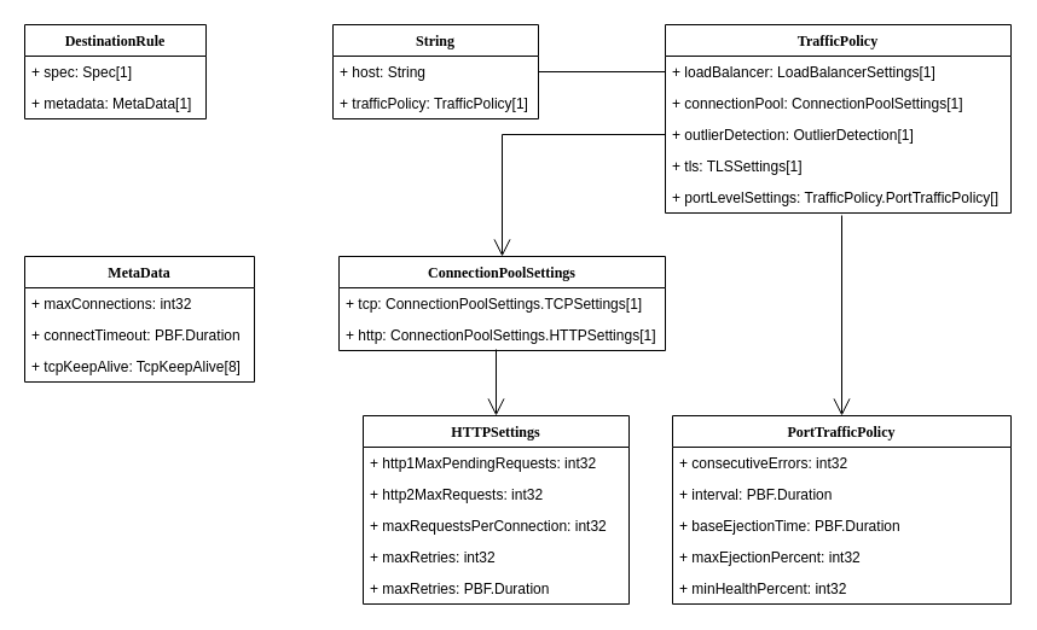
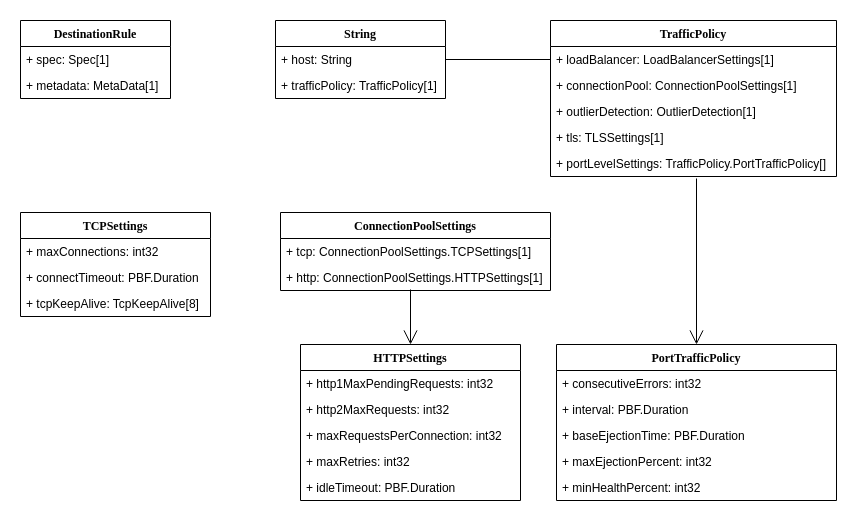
  <mxCell id="0" />
  <mxCell id="1" parent="0" />
  <mxCell id="2" value="DestinationRule" style="swimlane;fontStyle=1;childLayout=stackLayout;horizontal=1;startSize=26;fillColor=none;horizontalStack=0;resizeParent=1;resizeParentMax=0;resizeLast=0;collapsible=1;fontFamily=Verdana;" vertex="1" parent="1"><mxGeometry x="20" y="20" width="150" height="78" as="geometry" /></mxCell>
  <mxCell id="3" value="+ spec: Spec[1]" style="text;strokeColor=none;fillColor=none;align=left;verticalAlign=top;spacingLeft=4;spacingRight=4;overflow=hidden;rotatable=0;points=[[0,0.5],[1,0.5]];portConstraint=eastwest;" vertex="1" parent="2"><mxGeometry y="26" width="150" height="26" as="geometry" /></mxCell>
  <mxCell id="4" value="+ metadata: MetaData[1]" style="text;strokeColor=none;fillColor=none;align=left;verticalAlign=top;spacingLeft=4;spacingRight=4;overflow=hidden;rotatable=0;points=[[0,0.5],[1,0.5]];portConstraint=eastwest;" vertex="1" parent="2"><mxGeometry y="52" width="150" height="26" as="geometry" /></mxCell>
  <mxCell id="5" value="String" style="swimlane;fontStyle=1;childLayout=stackLayout;horizontal=1;startSize=26;fillColor=none;horizontalStack=0;resizeParent=1;resizeParentMax=0;resizeLast=0;collapsible=1;marginBottom=0;fontFamily=Verdana;" vertex="1" parent="1"><mxGeometry x="275" y="20" width="170" height="78" as="geometry" /></mxCell>
  <mxCell id="6" value="+ host: String" style="text;strokeColor=none;fillColor=none;align=left;verticalAlign=top;spacingLeft=4;spacingRight=4;overflow=hidden;rotatable=0;points=[[0,0.5],[1,0.5]];portConstraint=eastwest;" vertex="1" parent="5"><mxGeometry y="26" width="170" height="26" as="geometry" /></mxCell>
  <mxCell id="7" value="+ trafficPolicy: TrafficPolicy[1]" style="text;strokeColor=none;fillColor=none;align=left;verticalAlign=top;spacingLeft=4;spacingRight=4;overflow=hidden;rotatable=0;points=[[0,0.5],[1,0.5]];portConstraint=eastwest;" vertex="1" parent="5"><mxGeometry y="52" width="170" height="26" as="geometry" /></mxCell>
  <mxCell id="8" value="TrafficPolicy" style="swimlane;fontStyle=1;childLayout=stackLayout;horizontal=1;startSize=26;fillColor=none;horizontalStack=0;resizeParent=1;resizeParentMax=0;resizeLast=0;collapsible=1;marginBottom=0;fontFamily=Verdana;" vertex="1" parent="1"><mxGeometry x="550" y="20" width="286" height="156" as="geometry" /></mxCell>
  <mxCell id="9" value="+ loadBalancer: LoadBalancerSettings[1]" style="text;strokeColor=none;fillColor=none;align=left;verticalAlign=top;spacingLeft=4;spacingRight=4;overflow=hidden;rotatable=0;points=[[0,0.5],[1,0.5]];portConstraint=eastwest;" vertex="1" parent="8"><mxGeometry y="26" width="286" height="26" as="geometry" /></mxCell>
  <mxCell id="10" value="+ connectionPool: ConnectionPoolSettings[1]" style="text;strokeColor=none;fillColor=none;align=left;verticalAlign=top;spacingLeft=4;spacingRight=4;overflow=hidden;rotatable=0;points=[[0,0.5],[1,0.5]];portConstraint=eastwest;" vertex="1" parent="8"><mxGeometry y="52" width="286" height="26" as="geometry" /></mxCell>
  <mxCell id="11" value="+ outlierDetection: OutlierDetection[1]" style="text;strokeColor=none;fillColor=none;align=left;verticalAlign=top;spacingLeft=4;spacingRight=4;overflow=hidden;rotatable=0;points=[[0,0.5],[1,0.5]];portConstraint=eastwest;" vertex="1" parent="8"><mxGeometry y="78" width="286" height="26" as="geometry" /></mxCell>
  <mxCell id="12" value="+ tls: TLSSettings[1]" style="text;strokeColor=none;fillColor=none;align=left;verticalAlign=top;spacingLeft=4;spacingRight=4;overflow=hidden;rotatable=0;points=[[0,0.5],[1,0.5]];portConstraint=eastwest;" vertex="1" parent="8"><mxGeometry y="104" width="286" height="26" as="geometry" /></mxCell>
  <mxCell id="13" value="+ portLevelSettings: TrafficPolicy.PortTrafficPolicy[]" style="text;strokeColor=none;fillColor=none;align=left;verticalAlign=top;spacingLeft=4;spacingRight=4;overflow=hidden;rotatable=0;points=[[0,0.5],[1,0.5]];portConstraint=eastwest;" vertex="1" parent="8"><mxGeometry y="130" width="286" height="26" as="geometry" /></mxCell>
  <mxCell id="14" value="" style="endArrow=none;endFill=1;endSize=12;html=1;exitX=1;exitY=0.5;exitDx=0;exitDy=0;entryX=0;entryY=0.5;entryDx=0;entryDy=0;" edge="1" parent="1" source="6" target="9"><mxGeometry width="160" relative="1" as="geometry"><mxPoint x="430" y="176" as="sourcePoint" /><mxPoint x="510" y="176" as="targetPoint" /></mxGeometry></mxCell>
  <mxCell id="15" value="ConnectionPoolSettings" style="swimlane;fontStyle=1;childLayout=stackLayout;horizontal=1;startSize=26;fillColor=none;horizontalStack=0;resizeParent=1;resizeParentMax=0;resizeLast=0;collapsible=1;marginBottom=0;fontFamily=Verdana;" vertex="1" parent="1"><mxGeometry x="280" y="212" width="270" height="78" as="geometry" /></mxCell>
  <mxCell id="16" value="+ tcp: ConnectionPoolSettings.TCPSettings[1]" style="text;strokeColor=none;fillColor=none;align=left;verticalAlign=top;spacingLeft=4;spacingRight=4;overflow=hidden;rotatable=0;points=[[0,0.5],[1,0.5]];portConstraint=eastwest;" vertex="1" parent="15"><mxGeometry y="26" width="270" height="26" as="geometry" /></mxCell>
  <mxCell id="17" value="+ http: ConnectionPoolSettings.HTTPSettings[1]" style="text;strokeColor=none;fillColor=none;align=left;verticalAlign=top;spacingLeft=4;spacingRight=4;overflow=hidden;rotatable=0;points=[[0,0.5],[1,0.5]];portConstraint=eastwest;" vertex="1" parent="15"><mxGeometry y="52" width="270" height="26" as="geometry" /></mxCell>
- <mxCell id="18" value="MetaData" style="swimlane;fontStyle=1;childLayout=stackLayout;horizontal=1;startSize=26;fillColor=none;horizontalStack=0;resizeParent=1;resizeParentMax=0;resizeLast=0;collapsible=1;marginBottom=0;fontFamily=Verdana;" vertex="1" parent="1"><mxGeometry x="20" y="212" width="190" height="104" as="geometry" /></mxCell>
+ <mxCell id="18" value="TCPSettings" style="swimlane;fontStyle=1;childLayout=stackLayout;horizontal=1;startSize=26;fillColor=none;horizontalStack=0;resizeParent=1;resizeParentMax=0;resizeLast=0;collapsible=1;marginBottom=0;fontFamily=Verdana;" vertex="1" parent="1"><mxGeometry x="20" y="212" width="190" height="104" as="geometry" /></mxCell>
  <mxCell id="19" value="+ maxConnections: int32" style="text;strokeColor=none;fillColor=none;align=left;verticalAlign=top;spacingLeft=4;spacingRight=4;overflow=hidden;rotatable=0;points=[[0,0.5],[1,0.5]];portConstraint=eastwest;" vertex="1" parent="18"><mxGeometry y="26" width="190" height="26" as="geometry" /></mxCell>
  <mxCell id="20" value="+ connectTimeout: PBF.Duration" style="text;strokeColor=none;fillColor=none;align=left;verticalAlign=top;spacingLeft=4;spacingRight=4;overflow=hidden;rotatable=0;points=[[0,0.5],[1,0.5]];portConstraint=eastwest;" vertex="1" parent="18"><mxGeometry y="52" width="190" height="26" as="geometry" /></mxCell>
  <mxCell id="21" value="+ tcpKeepAlive: TcpKeepAlive[8]" style="text;strokeColor=none;fillColor=none;align=left;verticalAlign=top;spacingLeft=4;spacingRight=4;overflow=hidden;rotatable=0;points=[[0,0.5],[1,0.5]];portConstraint=eastwest;" vertex="1" parent="18"><mxGeometry y="78" width="190" height="26" as="geometry" /></mxCell>
  <mxCell id="22" value="HTTPSettings" style="swimlane;fontStyle=1;childLayout=stackLayout;horizontal=1;startSize=26;fillColor=none;horizontalStack=0;resizeParent=1;resizeParentMax=0;resizeLast=0;collapsible=1;marginBottom=0;fontFamily=Verdana;" vertex="1" parent="1"><mxGeometry x="300" y="344" width="220" height="156" as="geometry" /></mxCell>
  <mxCell id="23" value="+ http1MaxPendingRequests: int32" style="text;strokeColor=none;fillColor=none;align=left;verticalAlign=top;spacingLeft=4;spacingRight=4;overflow=hidden;rotatable=0;points=[[0,0.5],[1,0.5]];portConstraint=eastwest;" vertex="1" parent="22"><mxGeometry y="26" width="220" height="26" as="geometry" /></mxCell>
  <mxCell id="24" value="+ http2MaxRequests: int32" style="text;strokeColor=none;fillColor=none;align=left;verticalAlign=top;spacingLeft=4;spacingRight=4;overflow=hidden;rotatable=0;points=[[0,0.5],[1,0.5]];portConstraint=eastwest;" vertex="1" parent="22"><mxGeometry y="52" width="220" height="26" as="geometry" /></mxCell>
  <mxCell id="25" value="+ maxRequestsPerConnection: int32" style="text;strokeColor=none;fillColor=none;align=left;verticalAlign=top;spacingLeft=4;spacingRight=4;overflow=hidden;rotatable=0;points=[[0,0.5],[1,0.5]];portConstraint=eastwest;" vertex="1" parent="22"><mxGeometry y="78" width="220" height="26" as="geometry" /></mxCell>
  <mxCell id="26" value="+ maxRetries: int32" style="text;strokeColor=none;fillColor=none;align=left;verticalAlign=top;spacingLeft=4;spacingRight=4;overflow=hidden;rotatable=0;points=[[0,0.5],[1,0.5]];portConstraint=eastwest;" vertex="1" parent="22"><mxGeometry y="104" width="220" height="26" as="geometry" /></mxCell>
- <mxCell id="27" value="+ maxRetries: PBF.Duration" style="text;strokeColor=none;fillColor=none;align=left;verticalAlign=top;spacingLeft=4;spacingRight=4;overflow=hidden;rotatable=0;points=[[0,0.5],[1,0.5]];portConstraint=eastwest;" vertex="1" parent="22"><mxGeometry y="130" width="220" height="26" as="geometry" /></mxCell>
+ <mxCell id="27" value="+ idleTimeout: PBF.Duration" style="text;strokeColor=none;fillColor=none;align=left;verticalAlign=top;spacingLeft=4;spacingRight=4;overflow=hidden;rotatable=0;points=[[0,0.5],[1,0.5]];portConstraint=eastwest;" vertex="1" parent="22"><mxGeometry y="130" width="220" height="26" as="geometry" /></mxCell>
  <mxCell id="28" value="PortTrafficPolicy" style="swimlane;fontStyle=1;childLayout=stackLayout;horizontal=1;startSize=26;fillColor=none;horizontalStack=0;resizeParent=1;resizeParentMax=0;resizeLast=0;collapsible=1;marginBottom=0;fontFamily=Verdana;" vertex="1" parent="1"><mxGeometry x="556" y="344" width="280" height="156" as="geometry" /></mxCell>
  <mxCell id="29" value="+ consecutiveErrors: int32" style="text;strokeColor=none;fillColor=none;align=left;verticalAlign=top;spacingLeft=4;spacingRight=4;overflow=hidden;rotatable=0;points=[[0,0.5],[1,0.5]];portConstraint=eastwest;" vertex="1" parent="28"><mxGeometry y="26" width="280" height="26" as="geometry" /></mxCell>
  <mxCell id="30" value="+ interval: PBF.Duration" style="text;strokeColor=none;fillColor=none;align=left;verticalAlign=top;spacingLeft=4;spacingRight=4;overflow=hidden;rotatable=0;points=[[0,0.5],[1,0.5]];portConstraint=eastwest;" vertex="1" parent="28"><mxGeometry y="52" width="280" height="26" as="geometry" /></mxCell>
  <mxCell id="31" value="+ baseEjectionTime: PBF.Duration" style="text;strokeColor=none;fillColor=none;align=left;verticalAlign=top;spacingLeft=4;spacingRight=4;overflow=hidden;rotatable=0;points=[[0,0.5],[1,0.5]];portConstraint=eastwest;" vertex="1" parent="28"><mxGeometry y="78" width="280" height="26" as="geometry" /></mxCell>
  <mxCell id="32" value="+ maxEjectionPercent: int32" style="text;strokeColor=none;fillColor=none;align=left;verticalAlign=top;spacingLeft=4;spacingRight=4;overflow=hidden;rotatable=0;points=[[0,0.5],[1,0.5]];portConstraint=eastwest;" vertex="1" parent="28"><mxGeometry y="104" width="280" height="26" as="geometry" /></mxCell>
  <mxCell id="33" value="+ minHealthPercent: int32" style="text;strokeColor=none;fillColor=none;align=left;verticalAlign=top;spacingLeft=4;spacingRight=4;overflow=hidden;rotatable=0;points=[[0,0.5],[1,0.5]];portConstraint=eastwest;" vertex="1" parent="28"><mxGeometry y="130" width="280" height="26" as="geometry" /></mxCell>
- <mxCell id="34" value="" style="endArrow=open;endFill=1;endSize=12;html=1;exitX=0;exitY=0.5;exitDx=0;exitDy=0;entryX=0.5;entryY=0;entryDx=0;entryDy=0;edgeStyle=orthogonalEdgeStyle;rounded=0;" edge="1" parent="1" source="11" target="15"><mxGeometry width="160" relative="1" as="geometry"><mxPoint x="846" y="121" as="sourcePoint" /><mxPoint x="986" y="219" as="targetPoint" /></mxGeometry></mxCell>
  <mxCell id="35" value="" style="endArrow=open;endFill=1;endSize=12;html=1;entryX=0.5;entryY=0;entryDx=0;entryDy=0;rounded=0;" edge="1" parent="1" target="22"><mxGeometry width="160" relative="1" as="geometry"><mxPoint x="410" y="289" as="sourcePoint" /><mxPoint x="220" y="261" as="targetPoint" /></mxGeometry></mxCell>
  <mxCell id="36" value="" style="endArrow=open;endFill=1;endSize=12;html=1;entryX=0.5;entryY=0;entryDx=0;entryDy=0;rounded=0;" edge="1" parent="1" target="28"><mxGeometry width="160" relative="1" as="geometry"><mxPoint x="696" y="178" as="sourcePoint" /><mxPoint x="420" y="354" as="targetPoint" /></mxGeometry></mxCell>
